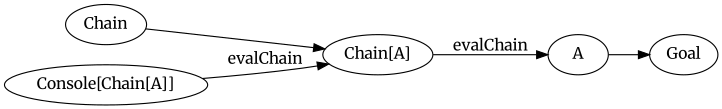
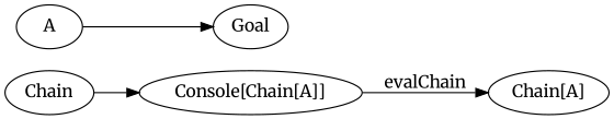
  digraph {
    fontname=Merriweather
    rankdir=LR
    node [fontname=Merriweather]
    edge [fontname=Merriweather]
    n1 [label=Chain]
    n2 [label="Console[Chain[A]]"]
    n3 [label="Chain[A]"]
    A
    Goal
-   n1 -> n3
+   n1 -> n2
    n2 -> n3 [label=evalChain]
-   n3 -> A [label=evalChain]
    A -> Goal
  }
